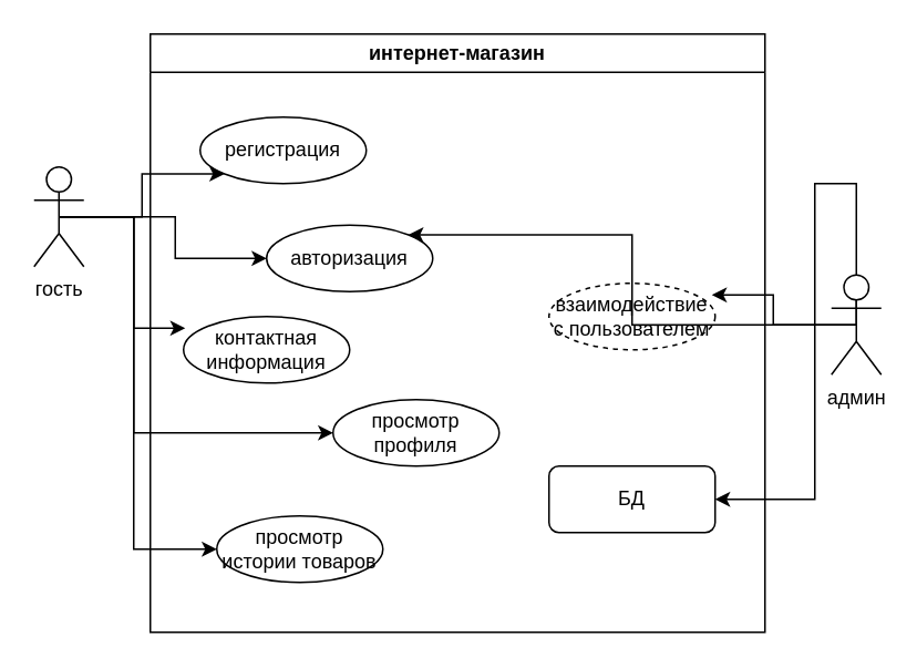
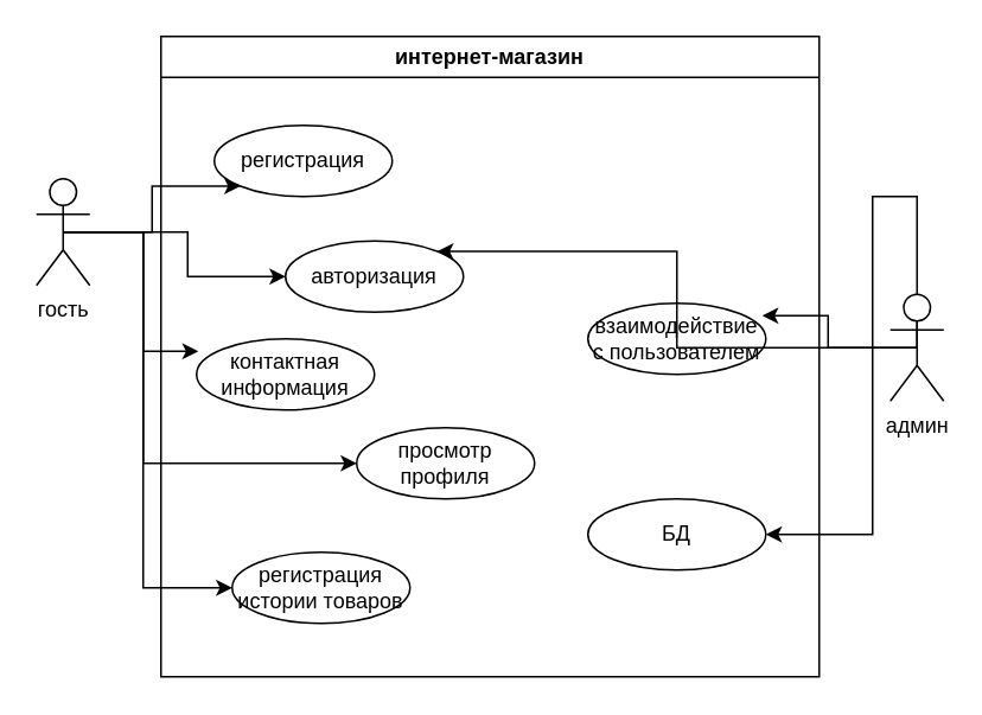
  <mxCell id="0" />
  <mxCell id="1" parent="0" />
  <mxCell id="2" value="интернет-магазин" style="swimlane;whiteSpace=wrap;html=1;" vertex="1" parent="1"><mxGeometry x="90" y="20" width="370" height="360" as="geometry" /></mxCell>
  <mxCell id="3" value="регистрация" style="ellipse;whiteSpace=wrap;html=1;" vertex="1" parent="2"><mxGeometry x="30" y="50" width="100" height="40" as="geometry" /></mxCell>
  <mxCell id="4" value="просмотр профиля" style="ellipse;whiteSpace=wrap;html=1;" vertex="1" parent="2"><mxGeometry x="110" y="220" width="100" height="40" as="geometry" /></mxCell>
- <mxCell id="5" value="просмотр истории товаров" style="ellipse;whiteSpace=wrap;html=1;" vertex="1" parent="2"><mxGeometry x="40" y="290" width="100" height="40" as="geometry" /></mxCell>
+ <mxCell id="5" value="регистрация истории товаров" style="ellipse;whiteSpace=wrap;html=1;" vertex="1" parent="2"><mxGeometry x="40" y="290" width="100" height="40" as="geometry" /></mxCell>
  <mxCell id="6" value="контактная информация" style="ellipse;whiteSpace=wrap;html=1;" vertex="1" parent="2"><mxGeometry x="20" y="170" width="100" height="40" as="geometry" /></mxCell>
  <mxCell id="7" value="авторизация" style="ellipse;whiteSpace=wrap;html=1;" vertex="1" parent="2"><mxGeometry x="70" y="115" width="100" height="40" as="geometry" /></mxCell>
- <mxCell id="8" value="БД" style="whiteSpace=wrap;html=1;rounded=1;" vertex="1" parent="2"><mxGeometry x="240" y="260" width="100" height="40" as="geometry" /></mxCell>
- <mxCell id="9" value="взаимодействие с пользователем" style="ellipse;whiteSpace=wrap;html=1;dashed=1;" vertex="1" parent="2"><mxGeometry x="240" y="150" width="100" height="40" as="geometry" /></mxCell>
+ <mxCell id="8" value="БД" style="ellipse;whiteSpace=wrap;html=1;" vertex="1" parent="2"><mxGeometry x="240" y="260" width="100" height="40" as="geometry" /></mxCell>
+ <mxCell id="9" value="взаимодействие с пользователем" style="ellipse;whiteSpace=wrap;html=1;" vertex="1" parent="2"><mxGeometry x="240" y="150" width="100" height="40" as="geometry" /></mxCell>
  <mxCell id="10" style="edgeStyle=orthogonalEdgeStyle;rounded=0;orthogonalLoop=1;jettySize=auto;html=1;exitX=0.5;exitY=0.5;exitDx=0;exitDy=0;exitPerimeter=0;" edge="1" parent="1" source="14" target="7"><mxGeometry relative="1" as="geometry" /></mxCell>
  <mxCell id="11" style="edgeStyle=orthogonalEdgeStyle;rounded=0;orthogonalLoop=1;jettySize=auto;html=1;exitX=0.5;exitY=0.5;exitDx=0;exitDy=0;exitPerimeter=0;entryX=0;entryY=1;entryDx=0;entryDy=0;" edge="1" parent="1" source="14" target="3"><mxGeometry relative="1" as="geometry" /></mxCell>
  <mxCell id="12" style="edgeStyle=orthogonalEdgeStyle;rounded=0;orthogonalLoop=1;jettySize=auto;html=1;exitX=0.5;exitY=0.5;exitDx=0;exitDy=0;exitPerimeter=0;entryX=0;entryY=0.5;entryDx=0;entryDy=0;" edge="1" parent="1" source="14" target="4"><mxGeometry relative="1" as="geometry"><Array as="points"><mxPoint x="80" y="130" /><mxPoint x="80" y="260" /></Array></mxGeometry></mxCell>
  <mxCell id="13" style="edgeStyle=orthogonalEdgeStyle;rounded=0;orthogonalLoop=1;jettySize=auto;html=1;exitX=0.5;exitY=0.5;exitDx=0;exitDy=0;exitPerimeter=0;entryX=0;entryY=0.5;entryDx=0;entryDy=0;" edge="1" parent="1" source="14" target="5"><mxGeometry relative="1" as="geometry"><Array as="points"><mxPoint x="80" y="130" /><mxPoint x="80" y="330" /></Array></mxGeometry></mxCell>
  <mxCell id="14" value="гость" style="shape=umlActor;verticalLabelPosition=bottom;verticalAlign=top;html=1;outlineConnect=0;" vertex="1" parent="1"><mxGeometry x="20" y="100" width="30" height="60" as="geometry" /></mxCell>
  <mxCell id="15" style="edgeStyle=orthogonalEdgeStyle;rounded=0;orthogonalLoop=1;jettySize=auto;html=1;exitX=0.5;exitY=0.5;exitDx=0;exitDy=0;exitPerimeter=0;entryX=1;entryY=0;entryDx=0;entryDy=0;" edge="1" parent="1" source="17" target="7"><mxGeometry relative="1" as="geometry" /></mxCell>
  <mxCell id="16" style="edgeStyle=orthogonalEdgeStyle;rounded=0;orthogonalLoop=1;jettySize=auto;html=1;exitX=0.5;exitY=0.5;exitDx=0;exitDy=0;exitPerimeter=0;entryX=1;entryY=0.5;entryDx=0;entryDy=0;" edge="1" parent="1" source="17" target="8"><mxGeometry relative="1" as="geometry"><Array as="points"><mxPoint x="490" y="110" /><mxPoint x="490" y="300" /></Array></mxGeometry></mxCell>
  <mxCell id="17" value="админ" style="shape=umlActor;verticalLabelPosition=bottom;verticalAlign=top;html=1;outlineConnect=0;" vertex="1" parent="1"><mxGeometry x="500" y="165" width="30" height="60" as="geometry" /></mxCell>
  <mxCell id="18" style="edgeStyle=orthogonalEdgeStyle;rounded=0;orthogonalLoop=1;jettySize=auto;html=1;exitX=0.5;exitY=0.5;exitDx=0;exitDy=0;exitPerimeter=0;entryX=0.01;entryY=0.175;entryDx=0;entryDy=0;entryPerimeter=0;" edge="1" parent="1" source="14" target="6"><mxGeometry relative="1" as="geometry" /></mxCell>
  <mxCell id="19" style="edgeStyle=orthogonalEdgeStyle;rounded=0;orthogonalLoop=1;jettySize=auto;html=1;exitX=0.5;exitY=0.5;exitDx=0;exitDy=0;exitPerimeter=0;entryX=0.98;entryY=0.175;entryDx=0;entryDy=0;entryPerimeter=0;" edge="1" parent="1" source="17" target="9"><mxGeometry relative="1" as="geometry" /></mxCell>
